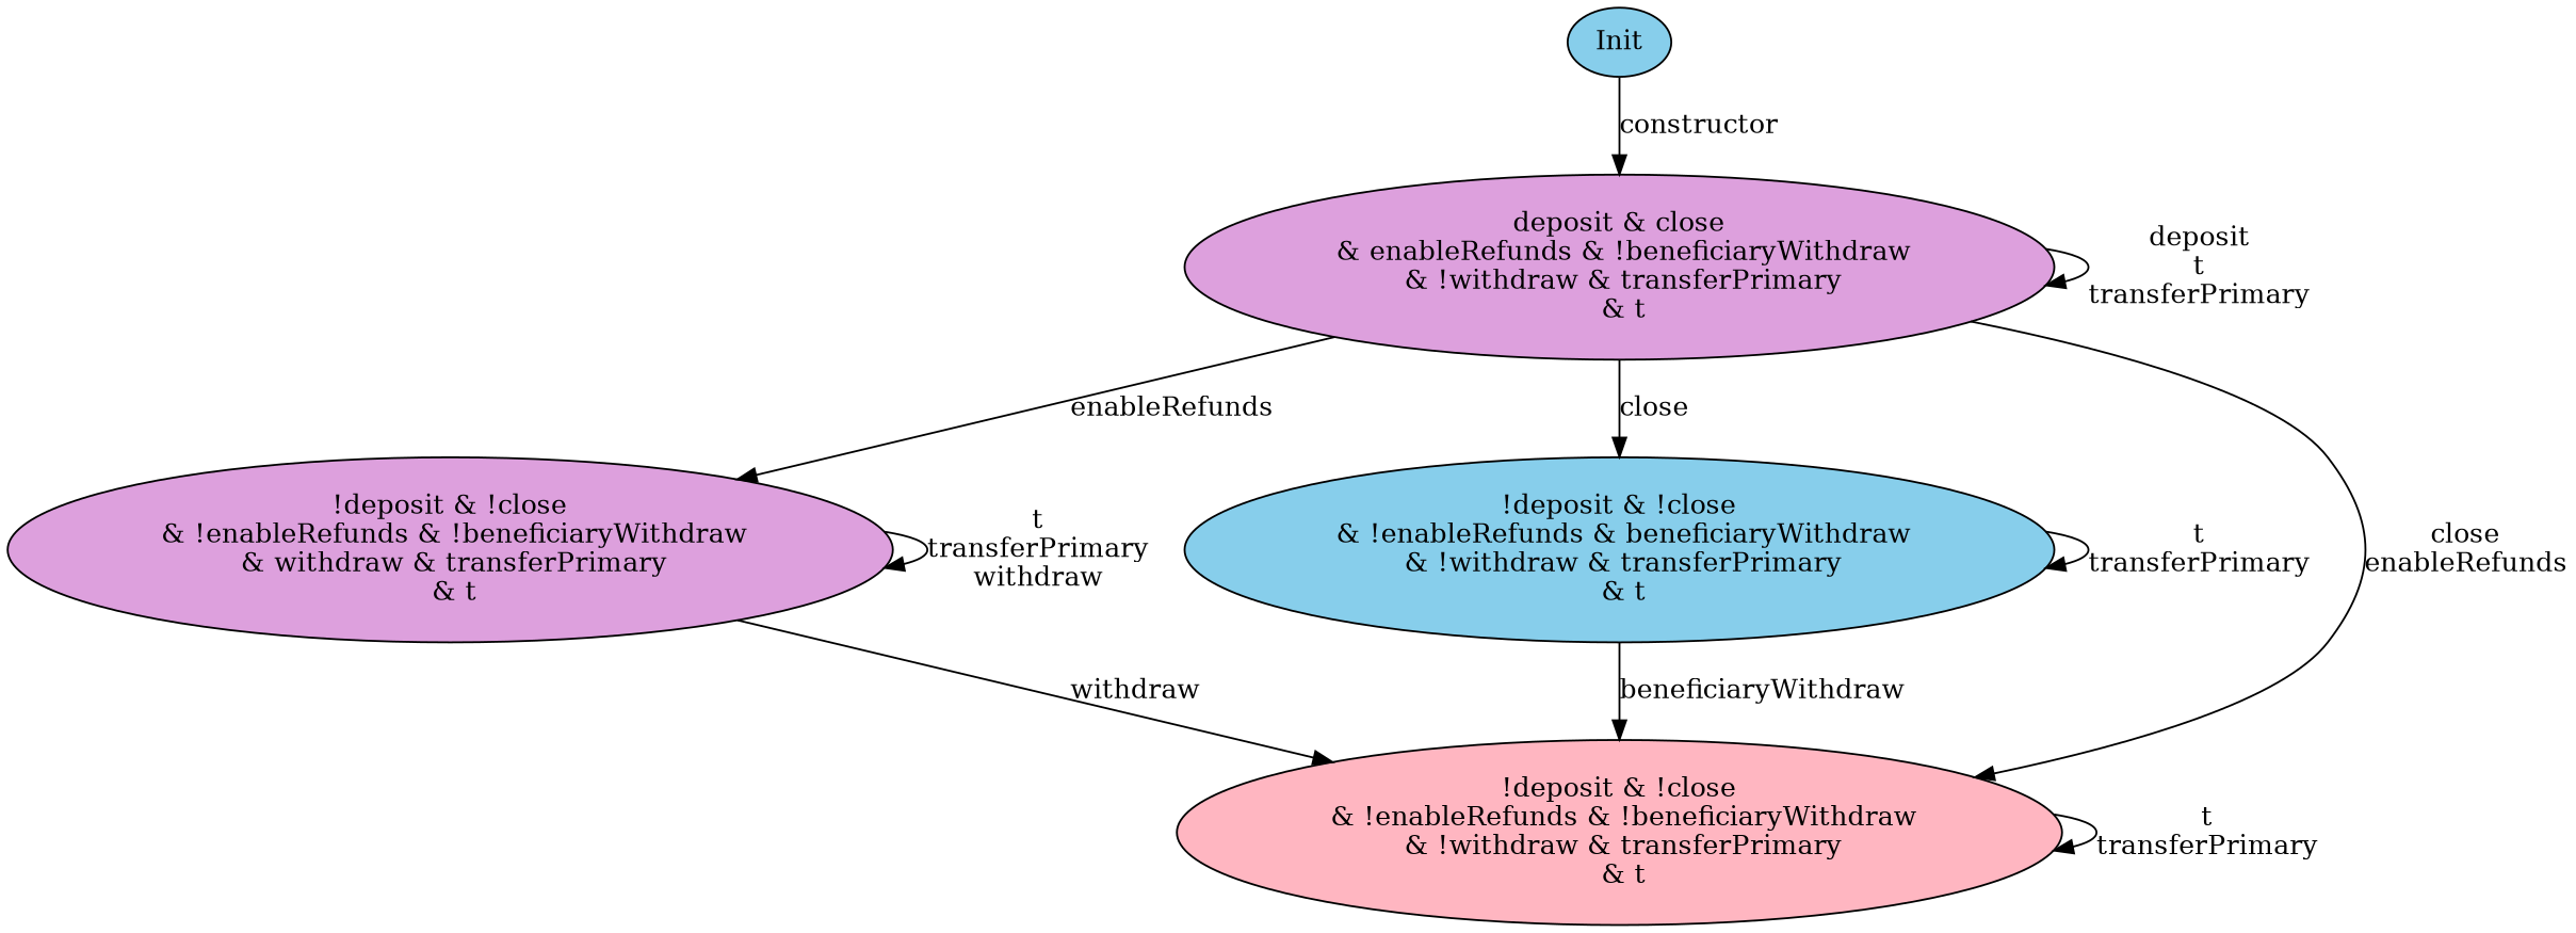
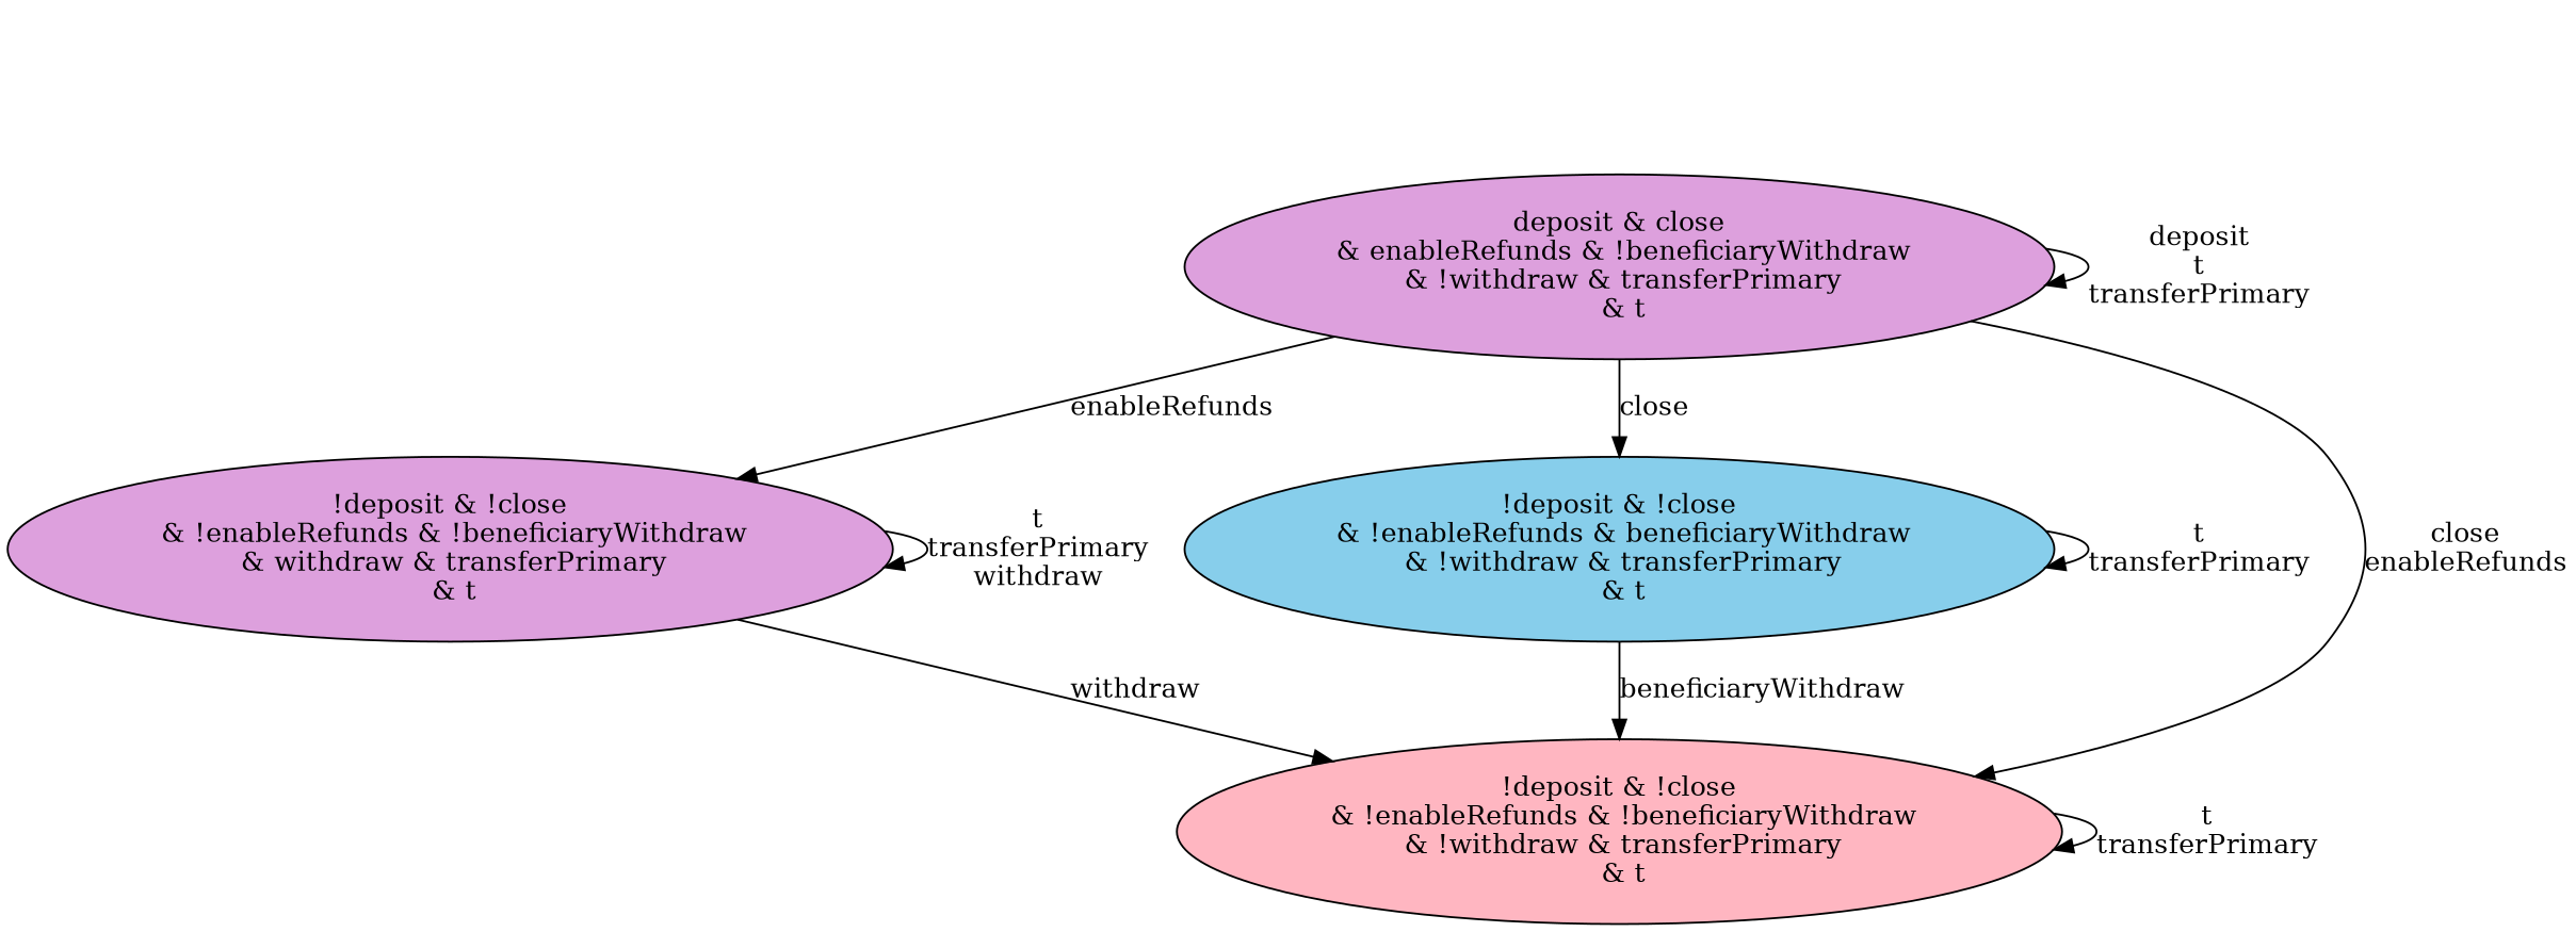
  digraph {
    node [style=filled fillcolor=skyblue]
    edge [color=black]
-   n1 [label=Init]
    n2 [label="deposit & close\n & enableRefunds & !beneficiaryWithdraw\n & !withdraw & transferPrimary\n & t" fillcolor=plum]
    n3 [label="!deposit & !close\n & !enableRefunds & !beneficiaryWithdraw\n & withdraw & transferPrimary\n & t" fillcolor=plum]
    n4 [label="!deposit & !close\n & !enableRefunds & beneficiaryWithdraw\n & !withdraw & transferPrimary\n & t"]
    n5 [label="!deposit & !close\n & !enableRefunds & !beneficiaryWithdraw\n & !withdraw & transferPrimary\n & t" fillcolor=lightpink]
-   n1 -> n2 [label=constructor]
    n2 -> n2 [label="deposit\nt\ntransferPrimary"]
    n2 -> n3 [label=enableRefunds]
    n2 -> n4 [label=close]
    n2 -> n5 [label="close\nenableRefunds"]
    n3 -> n3 [label="t\ntransferPrimary\nwithdraw"]
    n3 -> n5 [label=withdraw]
    n4 -> n4 [label="t\ntransferPrimary"]
    n4 -> n5 [label=beneficiaryWithdraw]
    n5 -> n5 [label="t\ntransferPrimary"]
  }
